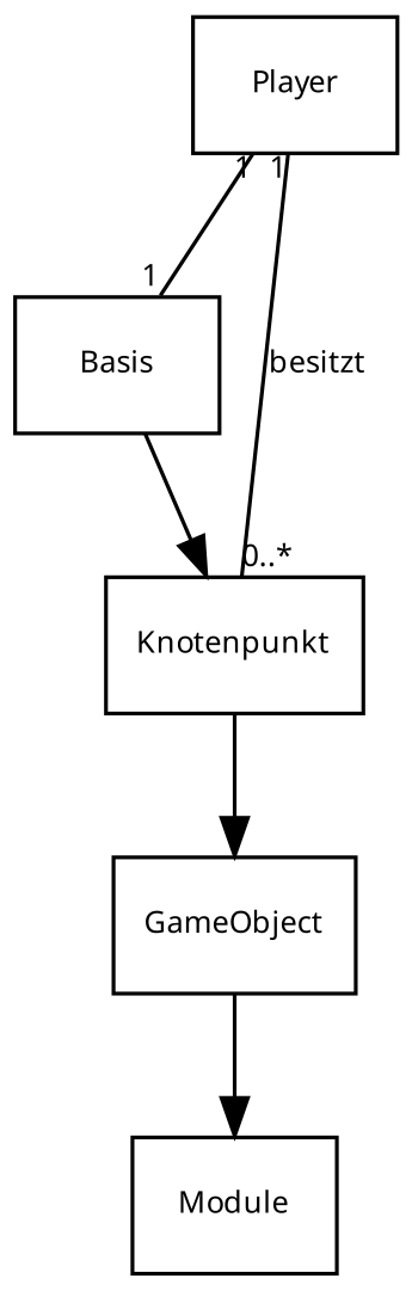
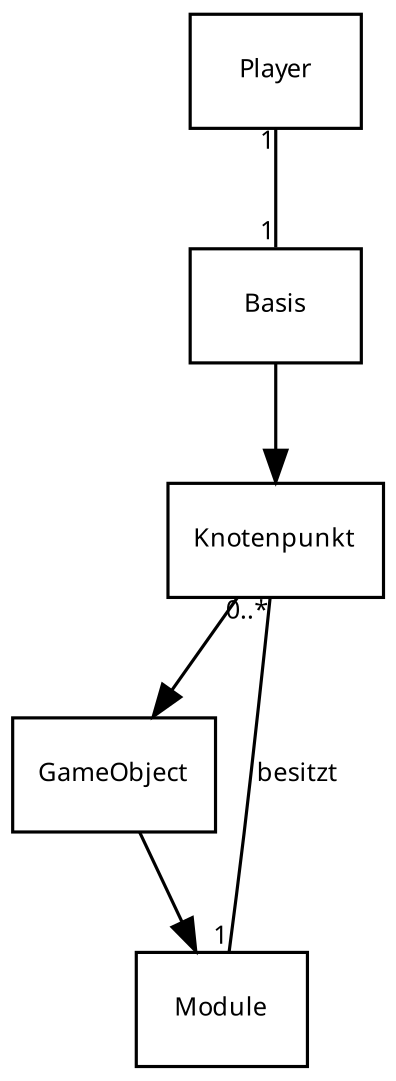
  digraph {
    fontname="Noto Sans"
    fontsize=8
    node [fontname="Noto Sans" fontsize=8 shape=record]
    edge [fontname="Noto Sans" fontsize=8]
    Player
    Basis
    Knotenpunkt
    GameObject
    Module
    Player -> Basis [arrowhead=none headlabel=1 taillabel=1]
-   Player -> Knotenpunkt [arrowhead=none headlabel="0..*" label=besitzt taillabel=1]
+   Module -> Knotenpunkt [arrowhead=none headlabel="0..*" label=besitzt taillabel=1]
    Basis -> Knotenpunkt
    Knotenpunkt -> GameObject
    GameObject -> Module
  }
